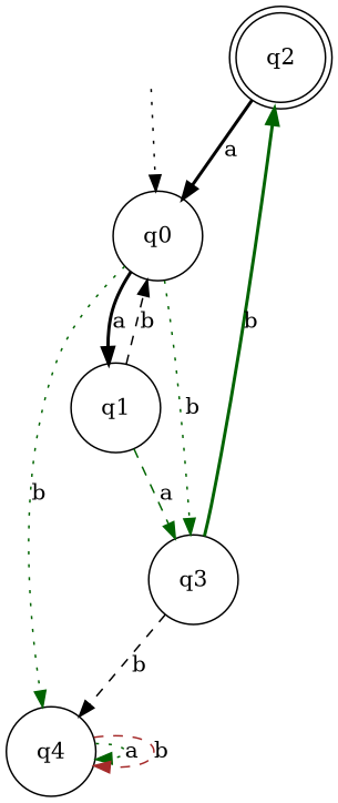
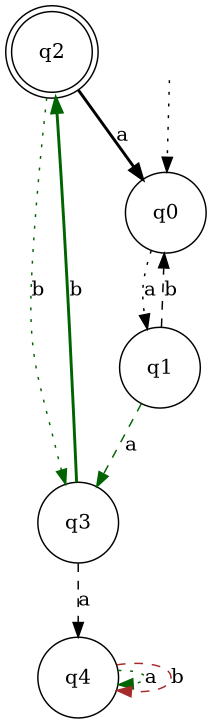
  digraph {
    node [shape=circle]
    edge [color=darkgreen style=dotted]
    n1 [label=<<TABLE BORDER="0" CELLBORDER="0" CELLSPACING="0"><TR><TD>q2</TD></TR></TABLE>> shape=doublecircle]
    n2 [label=<<TABLE BORDER="0" CELLBORDER="0" CELLSPACING="0"><TR><TD>q3</TD></TR></TABLE>>]
    n3 [label=<<TABLE BORDER="0" CELLBORDER="0" CELLSPACING="0"><TR><TD>q0</TD></TR></TABLE>>]
    n4 [label=<<TABLE BORDER="0" CELLBORDER="0" CELLSPACING="0"><TR><TD>q4</TD></TR></TABLE>>]
    n5 [label=<<TABLE BORDER="0" CELLBORDER="" CELLSPACING="0"><TR><TD>_nil</TD></TR></TABLE>> style=invis shape=""]
    n6 [label=<<TABLE BORDER="0" CELLBORDER="0" CELLSPACING="0"><TR><TD>q1</TD></TR></TABLE>>]
-   n3 -> n2 [label=b]
+   n1 -> n2 [label=b]
    n1 -> n3 [color=black label=a style=bold]
    n2 -> n1 [label=b style=bold]
-   n2 -> n4 [color=black label=b style=dashed]
-   n3 -> n4 [label=b]
-   n3 -> n6 [color=black label=a style=bold]
+   n2 -> n4 [color=black label=a style=dashed]
+   n3 -> n6 [color=black label=a]
    n4 -> n4 [label=a]
    n4 -> n4 [color=brown label=b style=dashed]
    n5 -> n3 [color=black]
    n6 -> n2 [label=a style=dashed]
    n6 -> n3 [color=black label=b style=dashed]
  }
